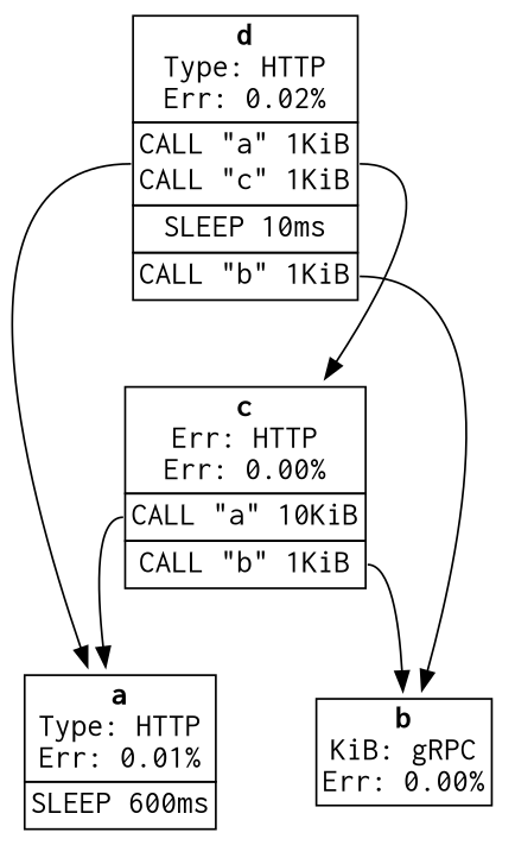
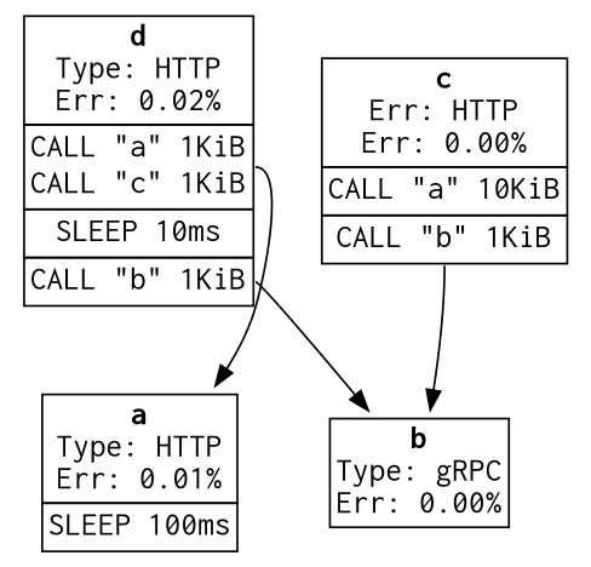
  digraph {
    node [fontname=courier fontsize=16 shape=plaintext]
    edge [tailport=0]
-   n1 [label=< <TABLE BORDER="0" CELLBORDER="1" CELLSPACING="0">   <TR><TD><B>a</B><BR />Type: HTTP<BR />Err: 0.01%</TD></TR>   <TR><TD PORT="0">SLEEP 600ms</TD></TR> </TABLE>>]
-   n2 [label=< <TABLE BORDER="0" CELLBORDER="1" CELLSPACING="0">   <TR><TD><B>b</B><BR />KiB: gRPC<BR />Err: 0.00%</TD></TR> </TABLE>>]
+   n1 [label=< <TABLE BORDER="0" CELLBORDER="1" CELLSPACING="0">   <TR><TD><B>a</B><BR />Type: HTTP<BR />Err: 0.01%</TD></TR>   <TR><TD PORT="0">SLEEP 100ms</TD></TR> </TABLE>>]
+   n2 [label=< <TABLE BORDER="0" CELLBORDER="1" CELLSPACING="0">   <TR><TD><B>b</B><BR />Type: gRPC<BR />Err: 0.00%</TD></TR> </TABLE>>]
    n3 [label=< <TABLE BORDER="0" CELLBORDER="1" CELLSPACING="0">   <TR><TD><B>c</B><BR />Err: HTTP<BR />Err: 0.00%</TD></TR>   <TR><TD PORT="0">CALL "a" 10KiB</TD></TR>   <TR><TD PORT="1">CALL "b" 1KiB</TD></TR> </TABLE>>]
    n4 [label=< <TABLE BORDER="0" CELLBORDER="1" CELLSPACING="0">   <TR><TD><B>d</B><BR />Type: HTTP<BR />Err: 0.02%</TD></TR>   <TR><TD PORT="0">CALL "a" 1KiB<BR />CALL "c" 1KiB</TD></TR>   <TR><TD PORT="1">SLEEP 10ms</TD></TR>   <TR><TD PORT="2">CALL "b" 1KiB</TD></TR> </TABLE>>]
-   n3 -> n1
    n3 -> n2 [tailport=1]
    n4 -> n1
    n4 -> n2 [tailport=2]
-   n4 -> n3
  }
